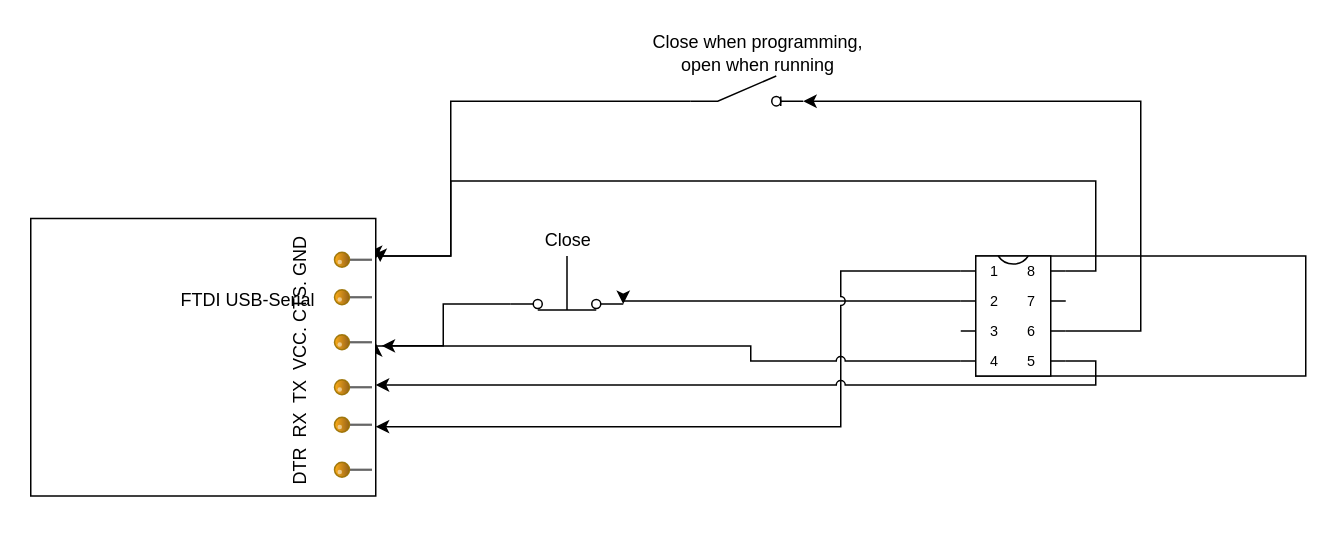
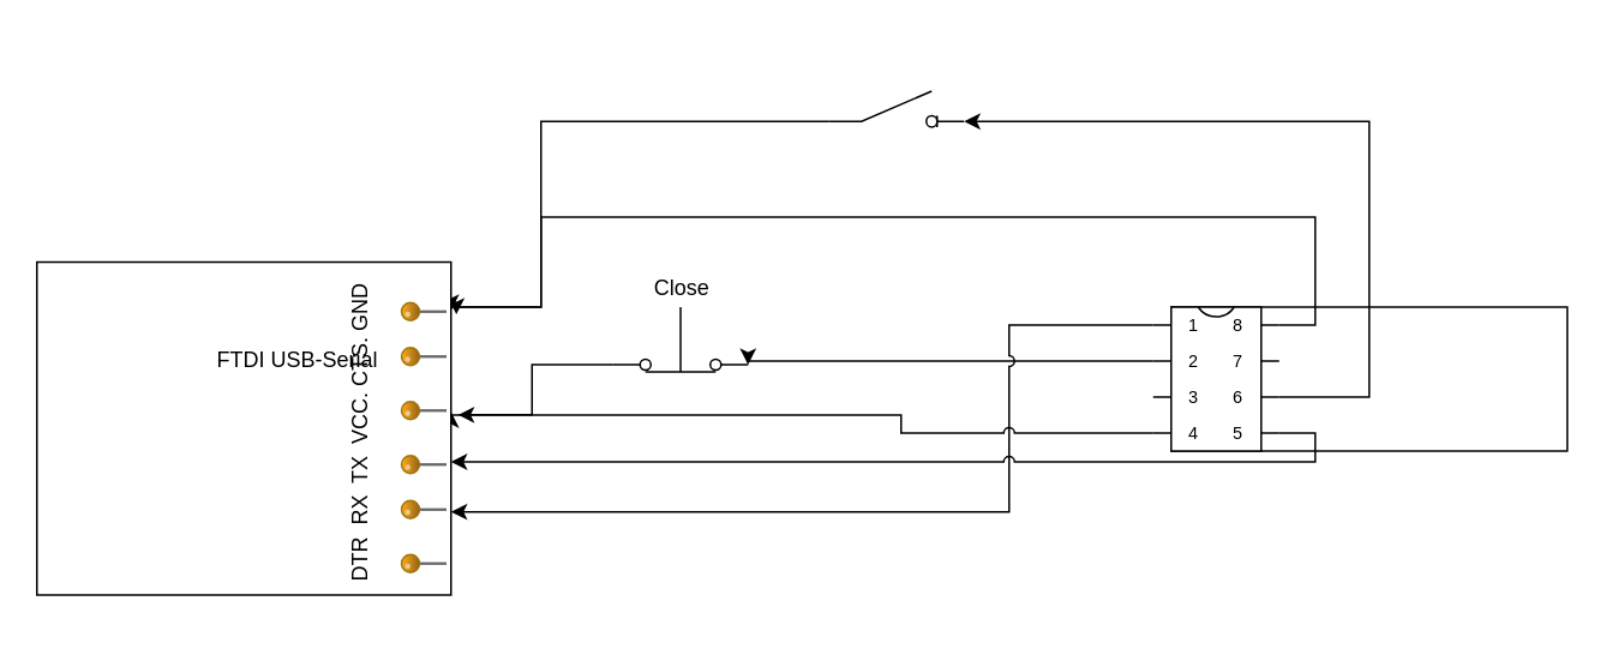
  <mxCell id="0" />
  <mxCell id="1" parent="0" />
  <mxCell id="2" value="" style="rounded=0;whiteSpace=wrap;html=1;" parent="1" vertex="1"><mxGeometry x="650" y="170" width="220" height="80" as="geometry" /></mxCell>
  <mxCell id="3" style="edgeStyle=orthogonalEdgeStyle;rounded=0;jumpStyle=gap;orthogonalLoop=1;jettySize=auto;html=1;exitX=1;exitY=0;exitDx=0;exitDy=10;exitPerimeter=0;entryX=1;entryY=0.146;entryDx=0;entryDy=0;entryPerimeter=0;" edge="1" parent="1" source="6" target="17"><mxGeometry relative="1" as="geometry"><Array as="points"><mxPoint x="730" y="180" /><mxPoint x="730" y="120" /><mxPoint x="300" y="120" /><mxPoint x="300" y="170" /><mxPoint x="250" y="170" /></Array></mxGeometry></mxCell>
  <mxCell id="4" style="edgeStyle=orthogonalEdgeStyle;rounded=0;jumpStyle=arc;orthogonalLoop=1;jettySize=auto;html=1;exitX=1;exitY=0;exitDx=0;exitDy=50;exitPerimeter=0;entryX=1;entryY=0.84;entryDx=0;entryDy=0;" edge="1" parent="1" source="6" target="9"><mxGeometry relative="1" as="geometry"><Array as="points"><mxPoint x="760" y="220" /><mxPoint x="760" y="67" /></Array></mxGeometry></mxCell>
  <mxCell id="5" style="edgeStyle=orthogonalEdgeStyle;rounded=0;jumpStyle=arc;jumpSize=6;orthogonalLoop=1;jettySize=auto;html=1;exitX=0;exitY=0;exitDx=0;exitDy=30;exitPerimeter=0;entryX=1;entryY=0.8;entryDx=0;entryDy=0;" edge="1" parent="1" source="6" target="14"><mxGeometry relative="1" as="geometry"><Array as="points"><mxPoint x="415" y="200" /></Array></mxGeometry></mxCell>
  <mxCell id="6" value="" style="shadow=0;dashed=0;align=center;html=1;strokeWidth=1;shape=mxgraph.electrical.logic_gates.dual_inline_ic;labelNames=a,b,c,d,e,f,g,h,i,j,k,l,m,n,o,p,q,r,s,t;" parent="1" vertex="1"><mxGeometry x="640" y="170" width="70" height="80" as="geometry" /></mxCell>
  <mxCell id="7" style="edgeStyle=orthogonalEdgeStyle;rounded=0;orthogonalLoop=1;jettySize=auto;html=1;exitX=0;exitY=0;exitDx=0;exitDy=10;exitPerimeter=0;entryX=1;entryY=0.75;entryDx=0;entryDy=0;jumpStyle=arc;jumpSize=6;" parent="1" source="6" target="17" edge="1"><mxGeometry relative="1" as="geometry"><Array as="points"><mxPoint x="560" y="180" /><mxPoint x="560" y="284" /></Array></mxGeometry></mxCell>
  <mxCell id="8" style="edgeStyle=orthogonalEdgeStyle;rounded=0;jumpStyle=arc;orthogonalLoop=1;jettySize=auto;html=1;exitX=0;exitY=0.84;exitDx=0;exitDy=0;entryX=1.013;entryY=0.157;entryDx=0;entryDy=0;entryPerimeter=0;" edge="1" parent="1" source="9" target="17"><mxGeometry relative="1" as="geometry"><mxPoint x="301" y="120" as="targetPoint" /><Array as="points"><mxPoint x="300" y="67" /><mxPoint x="300" y="170" /><mxPoint x="253" y="170" /></Array></mxGeometry></mxCell>
  <mxCell id="9" value="" style="shape=mxgraph.electrical.electro-mechanical.switchDisconnector;aspect=fixed;elSwitchState=off;" vertex="1" parent="1"><mxGeometry x="460" y="50" width="75" height="20" as="geometry" /></mxCell>
- <mxCell id="10" value="Close when programming, open when running" style="text;html=1;strokeColor=none;fillColor=none;align=center;verticalAlign=middle;whiteSpace=wrap;rounded=0;" vertex="1" parent="1"><mxGeometry x="420" y="20" width="170" height="30" as="geometry" /></mxCell>
  <mxCell id="11" style="edgeStyle=orthogonalEdgeStyle;rounded=0;jumpStyle=arc;orthogonalLoop=1;jettySize=auto;html=1;exitX=0;exitY=0;exitDx=0;exitDy=70;exitPerimeter=0;entryX=1;entryY=0.449;entryDx=0;entryDy=0;entryPerimeter=0;" edge="1" parent="1" source="6" target="17"><mxGeometry relative="1" as="geometry"><Array as="points"><mxPoint x="500" y="240" /><mxPoint x="500" y="230" /><mxPoint x="250" y="230" /></Array></mxGeometry></mxCell>
  <mxCell id="12" style="edgeStyle=orthogonalEdgeStyle;rounded=0;jumpStyle=arc;orthogonalLoop=1;jettySize=auto;html=1;exitX=1;exitY=0;exitDx=0;exitDy=70;exitPerimeter=0;entryX=1;entryY=0.6;entryDx=0;entryDy=0;entryPerimeter=0;jumpSize=6;" parent="1" source="6" target="17" edge="1"><mxGeometry relative="1" as="geometry"><Array as="points"><mxPoint x="730" y="240" /><mxPoint x="730" y="256" /></Array></mxGeometry></mxCell>
  <mxCell id="13" style="edgeStyle=orthogonalEdgeStyle;rounded=0;jumpStyle=arc;jumpSize=6;orthogonalLoop=1;jettySize=auto;html=1;exitX=0;exitY=0.8;exitDx=0;exitDy=0;entryX=1.017;entryY=0.459;entryDx=0;entryDy=0;entryPerimeter=0;" edge="1" parent="1" source="14" target="17"><mxGeometry relative="1" as="geometry"><mxPoint x="288" y="230" as="targetPoint" /></mxGeometry></mxCell>
  <mxCell id="14" value="" style="pointerEvents=1;verticalLabelPosition=bottom;shadow=0;dashed=0;align=center;html=1;verticalAlign=top;shape=mxgraph.electrical.electro-mechanical.pushbuttonBreak2;elSwitchState=on;" vertex="1" parent="1"><mxGeometry x="340" y="170" width="75" height="40" as="geometry" /></mxCell>
  <mxCell id="15" value="Close" style="text;html=1;align=center;verticalAlign=middle;resizable=0;points=[];autosize=1;strokeColor=none;fillColor=none;" vertex="1" parent="1"><mxGeometry x="352.5" y="145" width="50" height="30" as="geometry" /></mxCell>
  <mxCell id="16" value="" style="group" vertex="1" connectable="0" parent="1"><mxGeometry x="20" y="135" width="230" height="210" as="geometry" /></mxCell>
  <mxCell id="17" value="" style="rounded=0;whiteSpace=wrap;html=1;" parent="16" vertex="1"><mxGeometry y="10" width="230" height="185" as="geometry" /></mxCell>
  <mxCell id="18" value="" style="verticalLabelPosition=top;html=1;shadow=0;dashed=0;verticalAlign=bottom;strokeWidth=1;shape=mxgraph.ios.iPin;fillColor2=#ffa500;fillColor3=#885000;strokeColor=#997000;rotation=-90;" parent="16" vertex="1"><mxGeometry x="210" y="25" width="10" height="25" as="geometry" /></mxCell>
  <mxCell id="19" value="" style="verticalLabelPosition=top;html=1;shadow=0;dashed=0;verticalAlign=bottom;strokeWidth=1;shape=mxgraph.ios.iPin;fillColor2=#ffa500;fillColor3=#885000;strokeColor=#997000;rotation=-90;" parent="16" vertex="1"><mxGeometry x="210" y="50" width="10" height="25" as="geometry" /></mxCell>
  <mxCell id="20" value="" style="verticalLabelPosition=top;html=1;shadow=0;dashed=0;verticalAlign=bottom;strokeWidth=1;shape=mxgraph.ios.iPin;fillColor2=#ffa500;fillColor3=#885000;strokeColor=#997000;rotation=-90;" parent="16" vertex="1"><mxGeometry x="210" y="80" width="10" height="25" as="geometry" /></mxCell>
  <mxCell id="21" value="" style="verticalLabelPosition=top;html=1;shadow=0;dashed=0;verticalAlign=bottom;strokeWidth=1;shape=mxgraph.ios.iPin;fillColor2=#ffa500;fillColor3=#885000;strokeColor=#997000;rotation=-90;" parent="16" vertex="1"><mxGeometry x="210" y="110" width="10" height="25" as="geometry" /></mxCell>
  <mxCell id="22" value="" style="verticalLabelPosition=top;html=1;shadow=0;dashed=0;verticalAlign=bottom;strokeWidth=1;shape=mxgraph.ios.iPin;fillColor2=#ffa500;fillColor3=#885000;strokeColor=#997000;rotation=-90;" parent="16" vertex="1"><mxGeometry x="210" y="135" width="10" height="25" as="geometry" /></mxCell>
  <mxCell id="23" value="" style="verticalLabelPosition=top;html=1;shadow=0;dashed=0;verticalAlign=bottom;strokeWidth=1;shape=mxgraph.ios.iPin;fillColor2=#ffa500;fillColor3=#885000;strokeColor=#997000;rotation=-90;" parent="16" vertex="1"><mxGeometry x="210" y="165" width="10" height="25" as="geometry" /></mxCell>
  <mxCell id="24" value="FTDI USB-Serial" style="text;html=1;strokeColor=none;fillColor=none;align=center;verticalAlign=middle;whiteSpace=wrap;rounded=0;" parent="16" vertex="1"><mxGeometry x="90" y="50" width="110" height="30" as="geometry" /></mxCell>
  <mxCell id="25" value="DTR&amp;nbsp; RX&amp;nbsp; TX&amp;nbsp; VCC. CTS. GND" style="text;html=1;strokeColor=none;fillColor=none;align=center;verticalAlign=middle;whiteSpace=wrap;rounded=0;rotation=-90;" parent="16" vertex="1"><mxGeometry x="75" y="90" width="210" height="30" as="geometry" /></mxCell>
